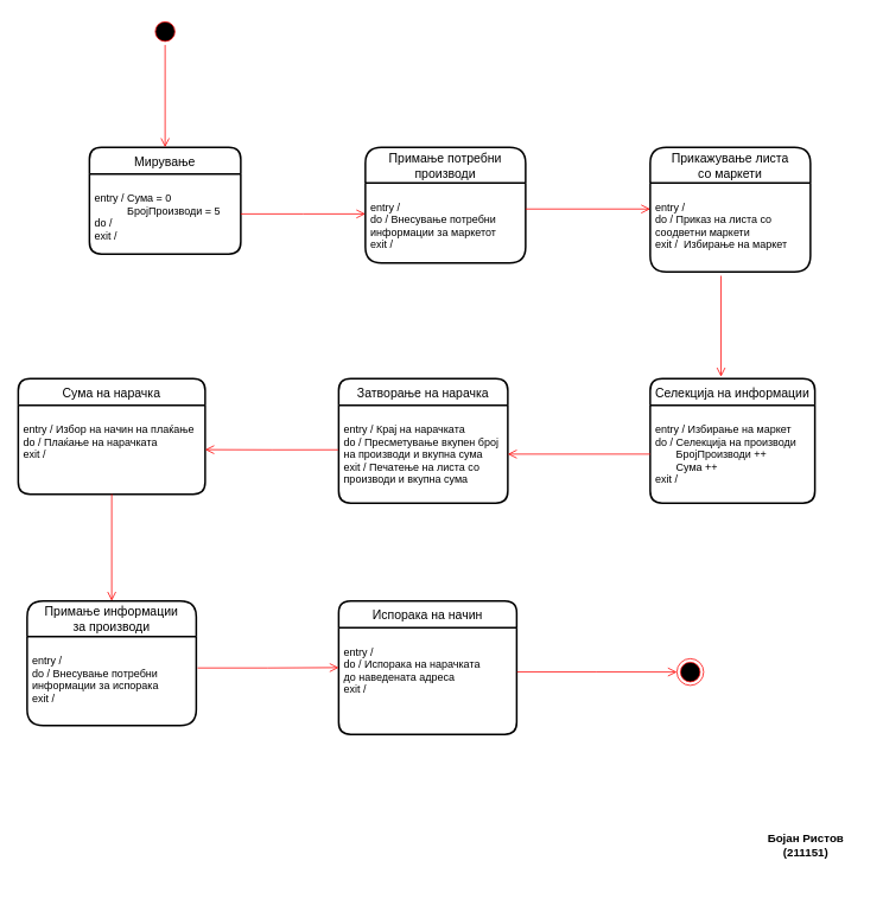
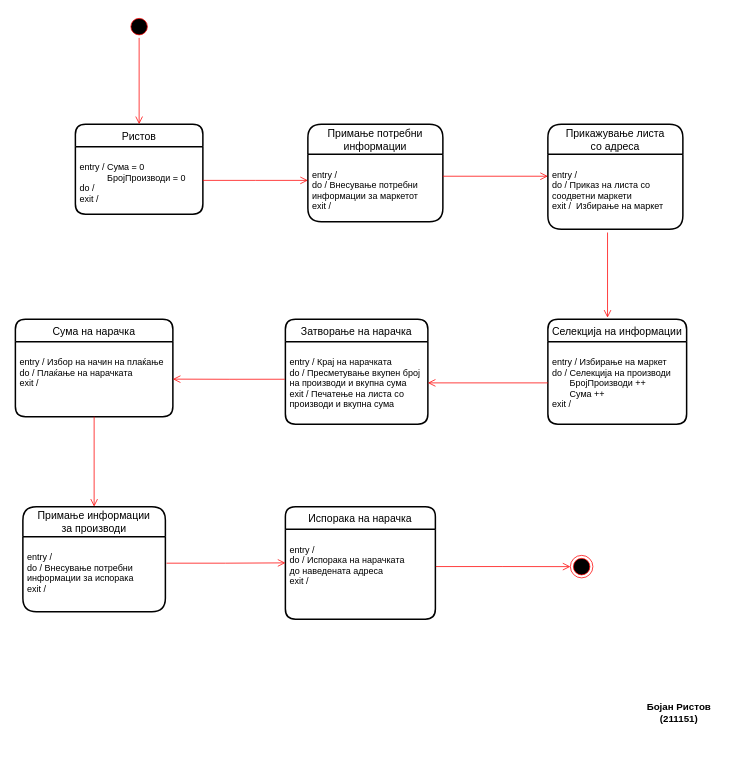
  <mxCell id="0" />
  <mxCell id="1" parent="0" />
- <mxCell id="2" value="Мирување" style="swimlane;childLayout=stackLayout;horizontal=1;startSize=30;horizontalStack=0;rounded=1;fontSize=14;fontStyle=0;strokeWidth=2;resizeParent=0;resizeLast=1;shadow=0;dashed=0;align=center;" vertex="1" parent="1"><mxGeometry x="100" y="165" width="170" height="120" as="geometry" /></mxCell>
- <mxCell id="3" value="&#10;entry / Сума = 0&#10;           БројПроизводи = 5&#10;do / &#10;exit / " style="align=left;strokeColor=none;fillColor=none;spacingLeft=4;fontSize=12;verticalAlign=top;resizable=0;rotatable=0;part=1;fontStyle=0" vertex="1" parent="2"><mxGeometry y="30" width="170" height="90" as="geometry" /></mxCell>
+ <mxCell id="2" value="Ристов" style="swimlane;childLayout=stackLayout;horizontal=1;startSize=30;horizontalStack=0;rounded=1;fontSize=14;fontStyle=0;strokeWidth=2;resizeParent=0;resizeLast=1;shadow=0;dashed=0;align=center;" vertex="1" parent="1"><mxGeometry x="100" y="165" width="170" height="120" as="geometry" /></mxCell>
+ <mxCell id="3" value="&#10;entry / Сума = 0&#10;           БројПроизводи = 0&#10;do / &#10;exit / " style="align=left;strokeColor=none;fillColor=none;spacingLeft=4;fontSize=12;verticalAlign=top;resizable=0;rotatable=0;part=1;fontStyle=0" vertex="1" parent="2"><mxGeometry y="30" width="170" height="90" as="geometry" /></mxCell>
  <mxCell id="4" value="" style="ellipse;html=1;shape=startState;fillColor=#000000;strokeColor=#ff0000;" vertex="1" parent="1"><mxGeometry x="170" y="20" width="30" height="30" as="geometry" /></mxCell>
  <mxCell id="5" value="" style="edgeStyle=orthogonalEdgeStyle;html=1;verticalAlign=bottom;endArrow=open;endSize=8;strokeColor=#ff0000;rounded=0;" edge="1" source="4" parent="1" target="2"><mxGeometry relative="1" as="geometry"><mxPoint x="180" y="85" as="targetPoint" /></mxGeometry></mxCell>
- <mxCell id="6" value="Примање потребни &#10;производи" style="swimlane;childLayout=stackLayout;horizontal=1;startSize=40;horizontalStack=0;rounded=1;fontSize=14;fontStyle=0;strokeWidth=2;resizeParent=0;resizeLast=1;shadow=0;dashed=0;align=center;" vertex="1" parent="1"><mxGeometry x="410" y="165" width="180" height="130" as="geometry"><mxRectangle x="480" y="120" width="160" height="40" as="alternateBounds" /></mxGeometry></mxCell>
+ <mxCell id="6" value="Примање потребни &#10;информации" style="swimlane;childLayout=stackLayout;horizontal=1;startSize=40;horizontalStack=0;rounded=1;fontSize=14;fontStyle=0;strokeWidth=2;resizeParent=0;resizeLast=1;shadow=0;dashed=0;align=center;" vertex="1" parent="1"><mxGeometry x="410" y="165" width="180" height="130" as="geometry"><mxRectangle x="480" y="120" width="160" height="40" as="alternateBounds" /></mxGeometry></mxCell>
  <mxCell id="7" value="&#10;entry / &#10;do / Внесување потребни &#10;информации за маркетот&#10;exit / " style="align=left;strokeColor=none;fillColor=none;spacingLeft=4;fontSize=12;verticalAlign=top;resizable=0;rotatable=0;part=1;" vertex="1" parent="6"><mxGeometry y="40" width="180" height="90" as="geometry" /></mxCell>
- <mxCell id="8" value="Прикажување листа &#10;со маркети" style="swimlane;childLayout=stackLayout;horizontal=1;startSize=40;horizontalStack=0;rounded=1;fontSize=14;fontStyle=0;strokeWidth=2;resizeParent=0;resizeLast=1;shadow=0;dashed=0;align=center;" vertex="1" parent="1"><mxGeometry x="730" y="165" width="180" height="140" as="geometry"><mxRectangle x="300" y="330" width="240" height="30" as="alternateBounds" /></mxGeometry></mxCell>
+ <mxCell id="8" value="Прикажување листа &#10;со адреса" style="swimlane;childLayout=stackLayout;horizontal=1;startSize=40;horizontalStack=0;rounded=1;fontSize=14;fontStyle=0;strokeWidth=2;resizeParent=0;resizeLast=1;shadow=0;dashed=0;align=center;" vertex="1" parent="1"><mxGeometry x="730" y="165" width="180" height="140" as="geometry"><mxRectangle x="300" y="330" width="240" height="30" as="alternateBounds" /></mxGeometry></mxCell>
  <mxCell id="9" value="&#10;entry / &#10;do / Приказ на листа со &#10;соодветни маркети&#10;exit /  Избирање на маркет" style="align=left;strokeColor=none;fillColor=none;spacingLeft=4;fontSize=12;verticalAlign=top;resizable=0;rotatable=0;part=1;" vertex="1" parent="8"><mxGeometry y="40" width="180" height="100" as="geometry" /></mxCell>
  <mxCell id="10" value="Селекција на информации" style="swimlane;childLayout=stackLayout;horizontal=1;startSize=30;horizontalStack=0;rounded=1;fontSize=14;fontStyle=0;strokeWidth=2;resizeParent=0;resizeLast=1;shadow=0;dashed=0;align=center;" vertex="1" parent="1"><mxGeometry x="730" y="425" width="185" height="140" as="geometry" /></mxCell>
  <mxCell id="11" value="&#10;entry / Избирање на маркет &#10;do / Селекција на производи&#10;       БројПроизводи ++&#10;       Сума ++&#10;exit /&#10;" style="align=left;strokeColor=none;fillColor=none;spacingLeft=4;fontSize=12;verticalAlign=top;resizable=0;rotatable=0;part=1;" vertex="1" parent="10"><mxGeometry y="30" width="185" height="110" as="geometry" /></mxCell>
  <mxCell id="12" value="Затворање на нарачка" style="swimlane;childLayout=stackLayout;horizontal=1;startSize=30;horizontalStack=0;rounded=1;fontSize=14;fontStyle=0;strokeWidth=2;resizeParent=0;resizeLast=1;shadow=0;dashed=0;align=center;" vertex="1" parent="1"><mxGeometry x="380" y="425" width="190" height="140" as="geometry" /></mxCell>
  <mxCell id="13" value="&#10;entry / Крај на нарачката &#10;do / Пресметување вкупен број &#10;на производи и вкупна сума&#10;exit / Печатење на листа со &#10;производи и вкупна сума" style="align=left;strokeColor=none;fillColor=none;spacingLeft=4;fontSize=12;verticalAlign=top;resizable=0;rotatable=0;part=1;" vertex="1" parent="12"><mxGeometry y="30" width="190" height="110" as="geometry" /></mxCell>
  <mxCell id="14" value="" style="edgeStyle=orthogonalEdgeStyle;html=1;verticalAlign=bottom;endArrow=open;endSize=8;strokeColor=#ff0000;rounded=0;exitX=1;exitY=0.5;exitDx=0;exitDy=0;" edge="1" parent="1" source="3"><mxGeometry relative="1" as="geometry"><mxPoint x="410" y="240" as="targetPoint" /><mxPoint x="280" y="35" as="sourcePoint" /></mxGeometry></mxCell>
  <mxCell id="15" value="" style="edgeStyle=orthogonalEdgeStyle;html=1;verticalAlign=bottom;endArrow=open;endSize=8;strokeColor=#ff0000;rounded=0;exitX=1;exitY=0.5;exitDx=0;exitDy=0;" edge="1" parent="1"><mxGeometry relative="1" as="geometry"><mxPoint x="730" y="234.47" as="targetPoint" /><mxPoint x="590" y="234.47" as="sourcePoint" /></mxGeometry></mxCell>
  <mxCell id="16" value="" style="edgeStyle=orthogonalEdgeStyle;html=1;verticalAlign=bottom;endArrow=open;endSize=8;strokeColor=#ff0000;rounded=0;exitX=0.442;exitY=1.045;exitDx=0;exitDy=0;exitPerimeter=0;entryX=0.43;entryY=-0.014;entryDx=0;entryDy=0;entryPerimeter=0;" edge="1" parent="1" source="9" target="10"><mxGeometry relative="1" as="geometry"><mxPoint x="910" y="375" as="targetPoint" /><mxPoint x="770" y="375" as="sourcePoint" /></mxGeometry></mxCell>
  <mxCell id="17" value="" style="edgeStyle=orthogonalEdgeStyle;html=1;verticalAlign=bottom;endArrow=open;endSize=8;strokeColor=#ff0000;rounded=0;exitX=0;exitY=0.5;exitDx=0;exitDy=0;entryX=1;entryY=0.5;entryDx=0;entryDy=0;" edge="1" parent="1" source="11" target="13"><mxGeometry relative="1" as="geometry"><mxPoint x="740" y="244.47" as="targetPoint" /><mxPoint x="600" y="244.47" as="sourcePoint" /></mxGeometry></mxCell>
  <mxCell id="18" value="Сума на нарачка" style="swimlane;childLayout=stackLayout;horizontal=1;startSize=30;horizontalStack=0;rounded=1;fontSize=14;fontStyle=0;strokeWidth=2;resizeParent=0;resizeLast=1;shadow=0;dashed=0;align=center;" vertex="1" parent="1"><mxGeometry x="20" y="425" width="210" height="130" as="geometry" /></mxCell>
  <mxCell id="19" value="&#10;entry / Избор на начин на плаќање&#10;do / Плаќање на нарачката&#10;exit / " style="align=left;strokeColor=none;fillColor=none;spacingLeft=4;fontSize=12;verticalAlign=top;resizable=0;rotatable=0;part=1;" vertex="1" parent="18"><mxGeometry y="30" width="210" height="100" as="geometry" /></mxCell>
  <mxCell id="20" value="" style="edgeStyle=orthogonalEdgeStyle;html=1;verticalAlign=bottom;endArrow=open;endSize=8;strokeColor=#ff0000;rounded=0;entryX=1;entryY=0.5;entryDx=0;entryDy=0;exitX=-0.004;exitY=0.456;exitDx=0;exitDy=0;exitPerimeter=0;" edge="1" parent="1" source="13" target="19"><mxGeometry relative="1" as="geometry"><mxPoint x="210" y="505" as="targetPoint" /><mxPoint x="380" y="502" as="sourcePoint" /></mxGeometry></mxCell>
  <mxCell id="21" value="Примање информации &#10;за производи" style="swimlane;childLayout=stackLayout;horizontal=1;startSize=40;horizontalStack=0;rounded=1;fontSize=14;fontStyle=0;strokeWidth=2;resizeParent=0;resizeLast=1;shadow=0;dashed=0;align=center;" vertex="1" parent="1"><mxGeometry x="30" y="675" width="190" height="140" as="geometry" /></mxCell>
  <mxCell id="22" value="&#10;entry / &#10;do / Внесување потребни&#10;информации за испорака &#10;exit / " style="align=left;strokeColor=none;fillColor=none;spacingLeft=4;fontSize=12;verticalAlign=top;resizable=0;rotatable=0;part=1;" vertex="1" parent="21"><mxGeometry y="40" width="190" height="100" as="geometry" /></mxCell>
- <mxCell id="23" value="Испорака на начин" style="swimlane;childLayout=stackLayout;horizontal=1;startSize=30;horizontalStack=0;rounded=1;fontSize=14;fontStyle=0;strokeWidth=2;resizeParent=0;resizeLast=1;shadow=0;dashed=0;align=center;" vertex="1" parent="1"><mxGeometry x="380" y="675" width="200" height="150" as="geometry" /></mxCell>
+ <mxCell id="23" value="Испорака на нарачка" style="swimlane;childLayout=stackLayout;horizontal=1;startSize=30;horizontalStack=0;rounded=1;fontSize=14;fontStyle=0;strokeWidth=2;resizeParent=0;resizeLast=1;shadow=0;dashed=0;align=center;" vertex="1" parent="1"><mxGeometry x="380" y="675" width="200" height="150" as="geometry" /></mxCell>
  <mxCell id="24" value="&#10;entry / &#10;do / Испорака на нарачката&#10;до наведената адреса&#10;exit / " style="align=left;strokeColor=none;fillColor=none;spacingLeft=4;fontSize=12;verticalAlign=top;resizable=0;rotatable=0;part=1;" vertex="1" parent="23"><mxGeometry y="30" width="200" height="120" as="geometry" /></mxCell>
  <mxCell id="25" value="" style="edgeStyle=orthogonalEdgeStyle;html=1;verticalAlign=bottom;endArrow=open;endSize=8;strokeColor=#ff0000;rounded=0;entryX=0.5;entryY=0;entryDx=0;entryDy=0;exitX=0.5;exitY=1;exitDx=0;exitDy=0;" edge="1" parent="1" source="19" target="21"><mxGeometry relative="1" as="geometry"><mxPoint x="-19.24" y="604.84" as="targetPoint" /><mxPoint x="130" y="605" as="sourcePoint" /></mxGeometry></mxCell>
  <mxCell id="26" value="" style="edgeStyle=orthogonalEdgeStyle;html=1;verticalAlign=bottom;endArrow=open;endSize=8;strokeColor=#ff0000;rounded=0;entryX=0;entryY=0.5;entryDx=0;entryDy=0;exitX=1.008;exitY=0.354;exitDx=0;exitDy=0;exitPerimeter=0;" edge="1" parent="1" source="22" target="23"><mxGeometry relative="1" as="geometry"><mxPoint x="140.76" y="744.84" as="targetPoint" /><mxPoint x="320" y="675" as="sourcePoint" /></mxGeometry></mxCell>
  <mxCell id="27" value="" style="ellipse;html=1;shape=endState;fillColor=#000000;strokeColor=#ff0000;" vertex="1" parent="1"><mxGeometry x="760" y="740" width="30" height="30" as="geometry" /></mxCell>
  <mxCell id="28" value="" style="edgeStyle=orthogonalEdgeStyle;html=1;verticalAlign=bottom;endArrow=open;endSize=8;strokeColor=#ff0000;rounded=0;exitX=1.003;exitY=0.416;exitDx=0;exitDy=0;exitPerimeter=0;entryX=0;entryY=0.5;entryDx=0;entryDy=0;" edge="1" parent="1" source="24" target="27"><mxGeometry relative="1" as="geometry"><mxPoint x="750" y="755" as="targetPoint" /><mxPoint x="600" y="745" as="sourcePoint" /></mxGeometry></mxCell>
  <mxCell id="29" value="&lt;b&gt;&lt;font style=&quot;font-size: 13px&quot;&gt;Бојан Ристов (211151)&lt;/font&gt;&lt;/b&gt;" style="text;html=1;strokeColor=none;fillColor=none;align=center;verticalAlign=middle;whiteSpace=wrap;rounded=0;" vertex="1" parent="1"><mxGeometry x="840" y="890" width="130" height="120" as="geometry" /></mxCell>
